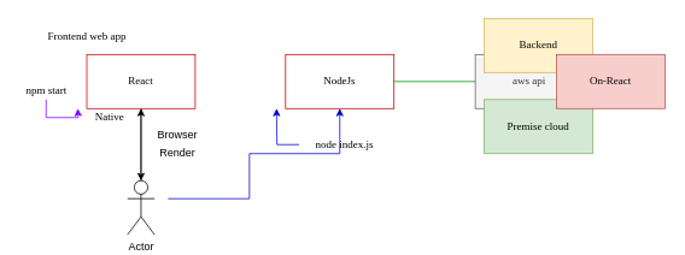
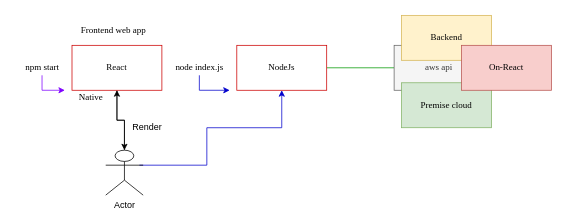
  <mxCell id="0" />
  <mxCell id="1" parent="0" />
  <mxCell id="2" style="edgeStyle=orthogonalEdgeStyle;rounded=0;orthogonalLoop=1;jettySize=auto;html=1;strokeColor=#009900;endArrow=none;" edge="1" parent="1" source="3" target="12"><mxGeometry relative="1" as="geometry" /></mxCell>
  <mxCell id="3" value="&lt;font face=&quot;Verdana&quot;&gt;NodeJs&lt;/font&gt;" style="rounded=0;whiteSpace=wrap;html=1;strokeColor=#CC0000;" vertex="1" parent="1"><mxGeometry x="315" y="60" width="120" height="60" as="geometry" /></mxCell>
  <mxCell id="4" style="edgeStyle=orthogonalEdgeStyle;rounded=0;orthogonalLoop=1;jettySize=auto;html=1;" edge="1" parent="1" source="5" target="8"><mxGeometry relative="1" as="geometry" /></mxCell>
  <mxCell id="5" value="&lt;font face=&quot;Verdana&quot;&gt;React&lt;/font&gt;" style="rounded=0;whiteSpace=wrap;html=1;strokeColor=#CC0000;" vertex="1" parent="1"><mxGeometry x="95" y="60" width="120" height="60" as="geometry" /></mxCell>
  <mxCell id="6" style="edgeStyle=orthogonalEdgeStyle;rounded=0;orthogonalLoop=1;jettySize=auto;html=1;entryX=0.5;entryY=1;entryDx=0;entryDy=0;" edge="1" parent="1" source="8" target="5"><mxGeometry relative="1" as="geometry" /></mxCell>
  <mxCell id="7" style="edgeStyle=orthogonalEdgeStyle;rounded=0;orthogonalLoop=1;jettySize=auto;html=1;entryX=0.5;entryY=1;entryDx=0;entryDy=0;strokeColor=#0000CC;" edge="1" parent="1" target="3"><mxGeometry relative="1" as="geometry"><mxPoint x="185" y="220" as="sourcePoint" /><Array as="points"><mxPoint x="275" y="220" /><mxPoint x="275" y="170" /><mxPoint x="375" y="170" /></Array></mxGeometry></mxCell>
- <mxCell id="8" value="Actor" style="shape=umlActor;verticalLabelPosition=bottom;verticalAlign=top;html=1;outlineConnect=0;" vertex="1" parent="1"><mxGeometry x="140" y="200" width="30" height="60" as="geometry" /></mxCell>
+ <mxCell id="8" value="Actor" style="shape=umlActor;verticalLabelPosition=bottom;verticalAlign=top;html=1;outlineConnect=0;" vertex="1" parent="1"><mxGeometry x="140" y="200" width="50" height="60" as="geometry" /></mxCell>
  <mxCell id="9" value="Render" style="text;html=1;align=center;verticalAlign=middle;resizable=0;points=[];autosize=1;" vertex="1" parent="1"><mxGeometry x="165" y="160" width="60" height="20" as="geometry" /></mxCell>
- <mxCell id="10" value="Browser" style="text;html=1;align=center;verticalAlign=middle;resizable=0;points=[];autosize=1;" vertex="1" parent="1"><mxGeometry x="160" y="140" width="70" height="20" as="geometry" /></mxCell>
- <mxCell id="11" value="&lt;font face=&quot;Verdana&quot;&gt;Frontend web app&lt;/font&gt;" style="text;html=1;align=center;verticalAlign=middle;resizable=0;points=[];autosize=1;" vertex="1" parent="1"><mxGeometry x="35" y="30" width="120" height="20" as="geometry" /></mxCell>
+ <mxCell id="11" value="&lt;font face=&quot;Verdana&quot;&gt;Frontend web app&lt;/font&gt;" style="text;html=1;align=center;verticalAlign=middle;resizable=0;points=[];autosize=1;" vertex="1" parent="1"><mxGeometry x="90" y="30" width="120" height="20" as="geometry" /></mxCell>
  <mxCell id="12" value="&lt;font face=&quot;Verdana&quot;&gt;aws api&lt;/font&gt;" style="rounded=0;whiteSpace=wrap;html=1;strokeColor=#666666;fillColor=#f5f5f5;fontColor=#333333;" vertex="1" parent="1"><mxGeometry x="525" y="60" width="120" height="60" as="geometry" /></mxCell>
  <mxCell id="13" value="&lt;font face=&quot;Verdana&quot;&gt;Backend&lt;/font&gt;" style="rounded=0;whiteSpace=wrap;html=1;strokeColor=#d6b656;fillColor=#fff2cc;" vertex="1" parent="1"><mxGeometry x="535" y="20" width="120" height="60" as="geometry" /></mxCell>
  <mxCell id="14" value="&lt;font face=&quot;Verdana&quot;&gt;Premise cloud&lt;/font&gt;" style="rounded=0;whiteSpace=wrap;html=1;strokeColor=#82b366;fillColor=#d5e8d4;" vertex="1" parent="1"><mxGeometry x="535" y="110" width="120" height="60" as="geometry" /></mxCell>
  <mxCell id="15" value="&lt;font face=&quot;Verdana&quot;&gt;On-React&lt;/font&gt;" style="rounded=0;whiteSpace=wrap;html=1;strokeColor=#b85450;fillColor=#f8cecc;" vertex="1" parent="1"><mxGeometry x="615" y="60" width="120" height="60" as="geometry" /></mxCell>
  <mxCell id="16" value="&lt;font face=&quot;Verdana&quot;&gt;Native&lt;/font&gt;" style="text;html=1;align=center;verticalAlign=middle;resizable=0;points=[];autosize=1;" vertex="1" parent="1"><mxGeometry x="95" y="120" width="50" height="20" as="geometry" /></mxCell>
  <mxCell id="17" style="edgeStyle=orthogonalEdgeStyle;rounded=0;orthogonalLoop=1;jettySize=auto;html=1;strokeColor=#0000CC;" edge="1" parent="1" source="18"><mxGeometry relative="1" as="geometry"><mxPoint x="305" y="120" as="targetPoint" /></mxGeometry></mxCell>
- <mxCell id="18" value="&lt;font face=&quot;Verdana&quot;&gt;node index.js&lt;/font&gt;" style="text;html=1;align=center;verticalAlign=middle;resizable=0;points=[];autosize=1;" vertex="1" parent="1"><mxGeometry x="330" y="150" width="100" height="20" as="geometry" /></mxCell>
+ <mxCell id="18" value="&lt;font face=&quot;Verdana&quot;&gt;node index.js&lt;/font&gt;" style="text;html=1;align=center;verticalAlign=middle;resizable=0;points=[];autosize=1;" vertex="1" parent="1"><mxGeometry x="215" y="80" width="100" height="20" as="geometry" /></mxCell>
  <mxCell id="19" style="edgeStyle=orthogonalEdgeStyle;rounded=0;orthogonalLoop=1;jettySize=auto;html=1;strokeColor=#7F00FF;" edge="1" parent="1" source="20"><mxGeometry relative="1" as="geometry"><mxPoint x="85" y="120" as="targetPoint" /></mxGeometry></mxCell>
- <mxCell id="20" value="&lt;font face=&quot;Verdana&quot;&gt;npm start&lt;/font&gt;" style="text;html=1;align=center;verticalAlign=middle;resizable=0;points=[];autosize=1;" vertex="1" parent="1"><mxGeometry x="15" y="90" width="70" height="20" as="geometry" /></mxCell>
+ <mxCell id="20" value="&lt;font face=&quot;Verdana&quot;&gt;npm start&lt;/font&gt;" style="text;html=1;align=center;verticalAlign=middle;resizable=0;points=[];autosize=1;" vertex="1" parent="1"><mxGeometry x="20" y="80" width="70" height="20" as="geometry" /></mxCell>
